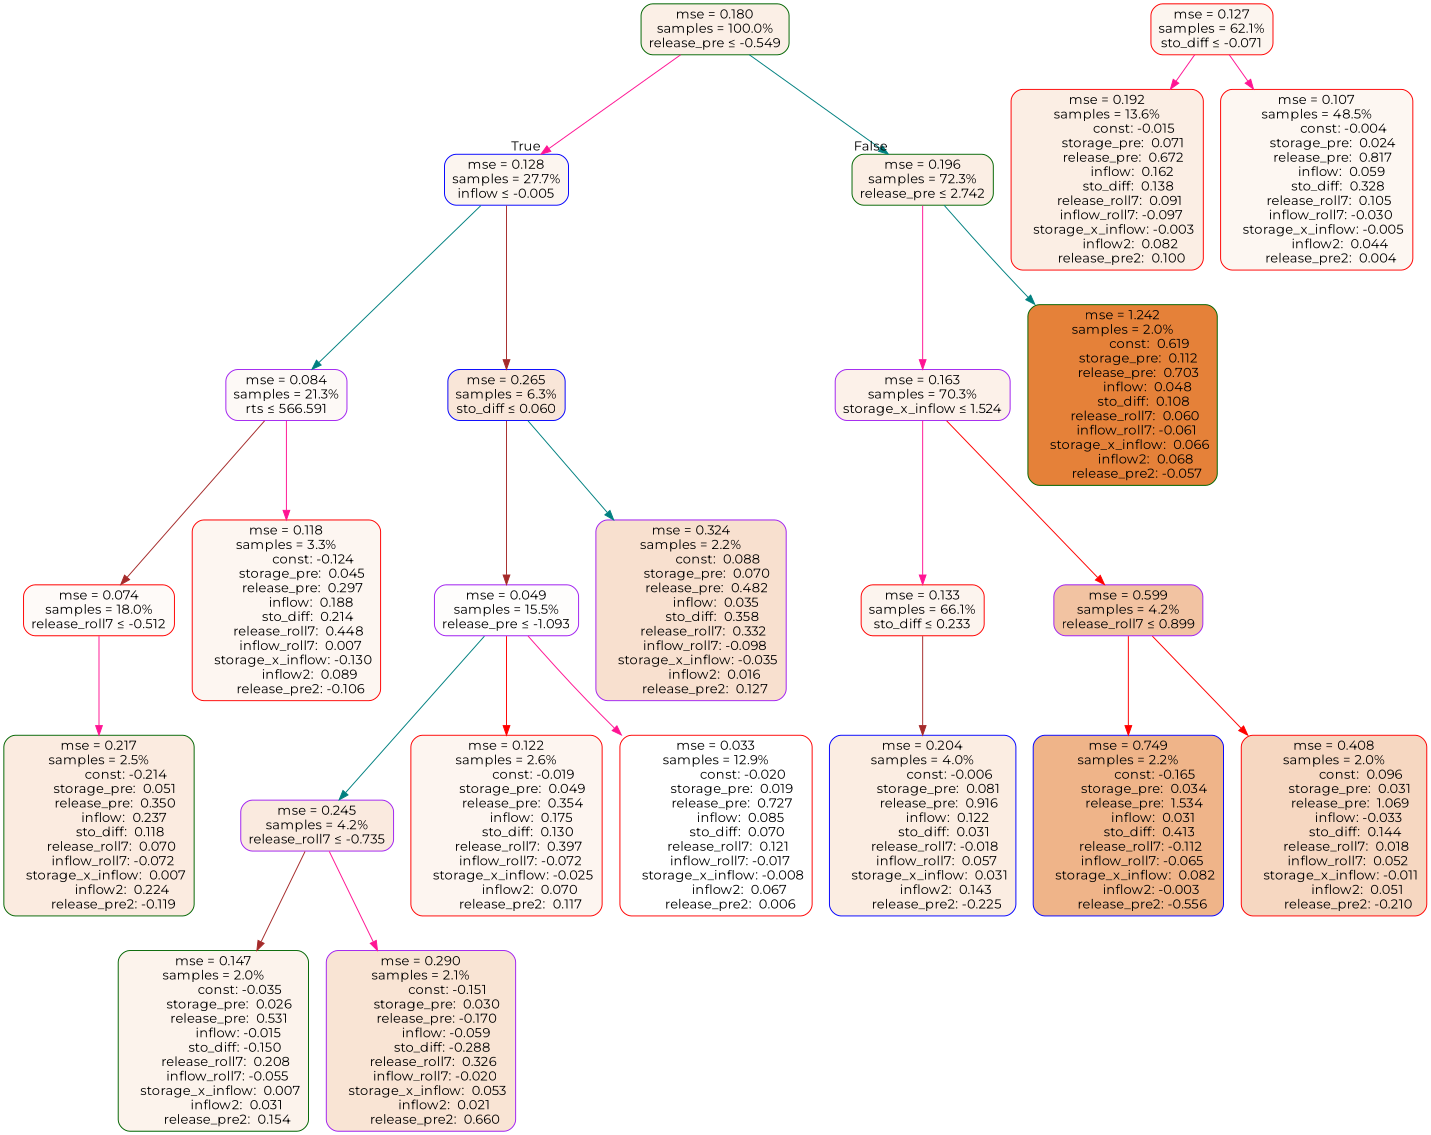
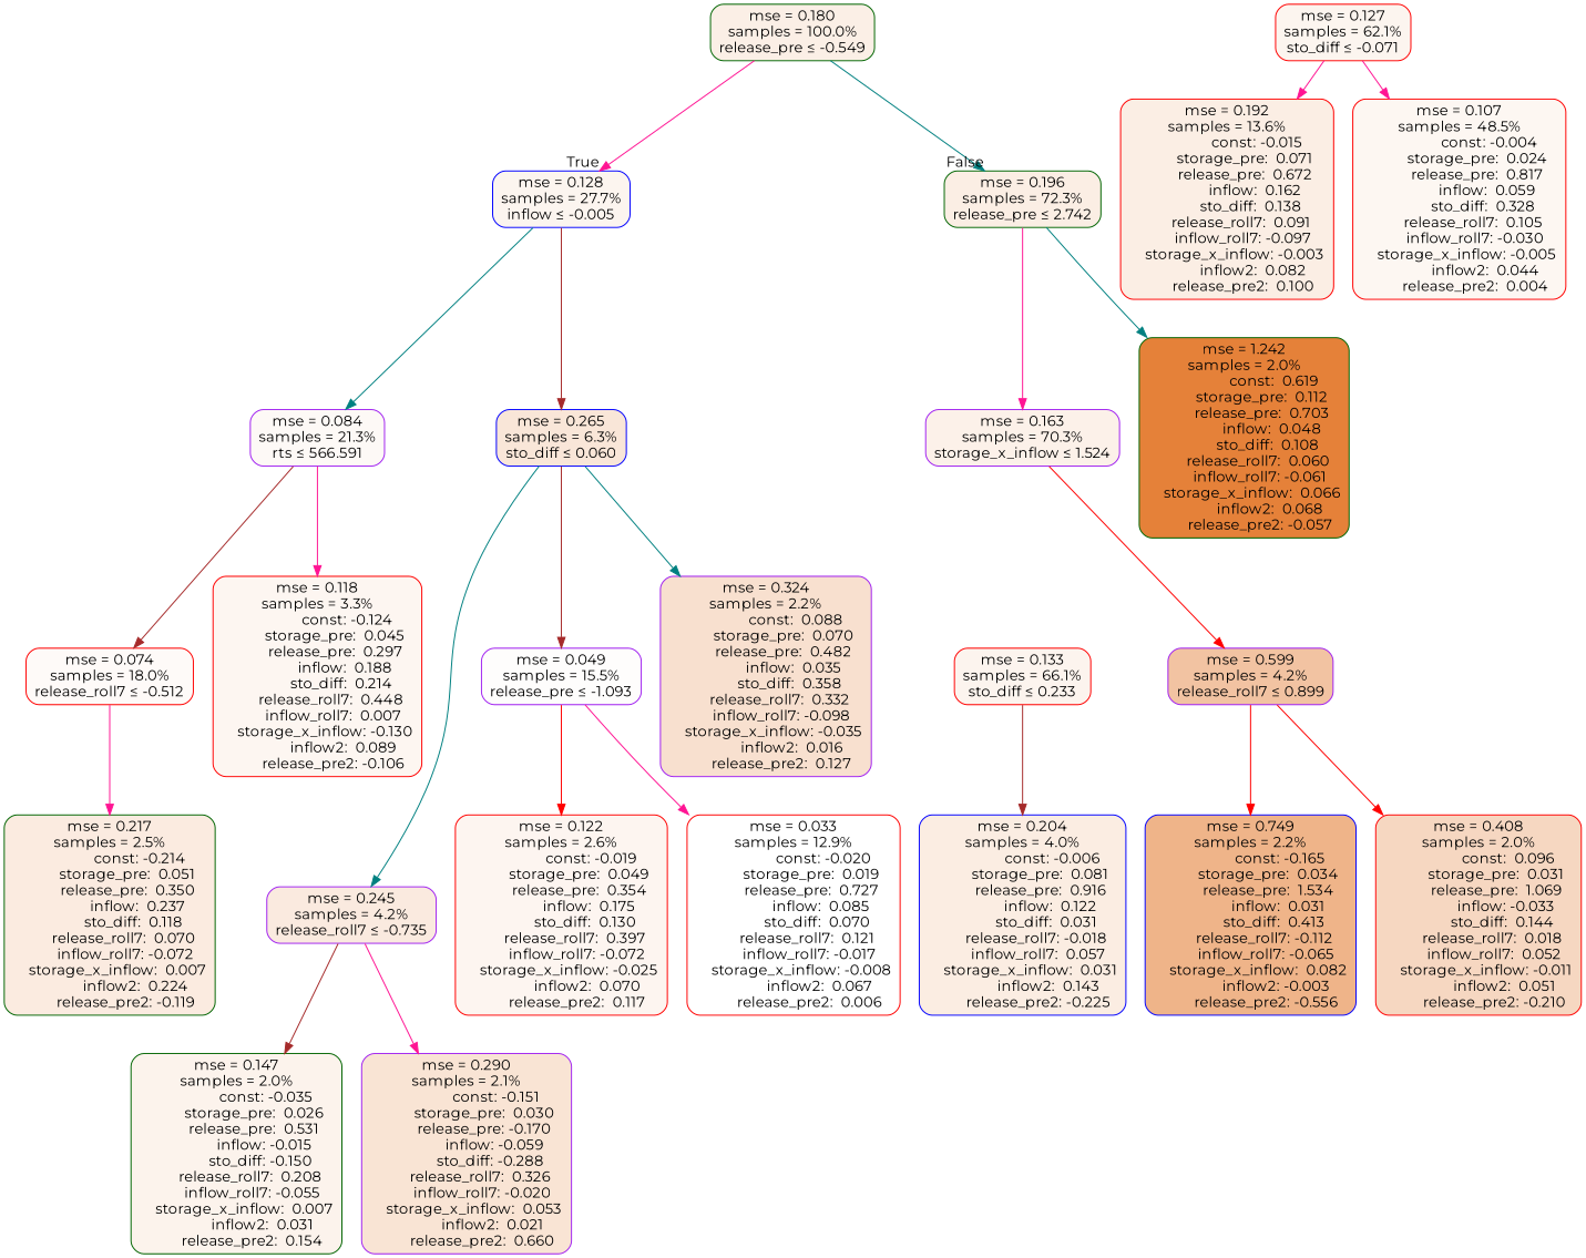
  digraph {
    fontname=Montserrat
    node [color=red fillcolor="#fcf5ef" fontname=Montserrat shape=rectangle style="filled, rounded"]
    edge [color=deeppink fontname=Montserrat]
    n1 [color=darkgreen fillcolor="#fbefe6" label="mse = 0.180\nsamples = 100.0%\nrelease_pre &le; -0.549"]
    n2 [color=blue label="mse = 0.128\nsamples = 27.7%\ninflow &le; -0.005"]
    n3 [color=darkgreen fillcolor="#fbeee4" label="mse = 0.196\nsamples = 72.3%\nrelease_pre &le; 2.742"]
    n4 [color=purple fillcolor="#fdf9f6" label="mse = 0.084\nsamples = 21.3%\nrts &le; 566.591"]
    n5 [color=blue fillcolor="#f9e6d8" label="mse = 0.265\nsamples = 6.3%\nsto_diff &le; 0.060"]
    n6 [color=purple fillcolor="#fcf1e9" label="mse = 0.163\nsamples = 70.3%\nstorage_x_inflow &le; 1.524"]
    n7 [color=darkgreen fillcolor="#e58139" label="mse = 1.242\nsamples = 2.0%\n               const:  0.619\n         storage_pre:  0.112\n         release_pre:  0.703\n              inflow:  0.048\n            sto_diff:  0.108\n       release_roll7:  0.060\n        inflow_roll7: -0.061\n    storage_x_inflow:  0.066\n             inflow2:  0.068\n        release_pre2: -0.057"]
    n8 [fillcolor="#fefaf8" label="mse = 0.074\nsamples = 18.0%\nrelease_roll7 &le; -0.512"]
    n9 [fillcolor="#fdf6f1" label="mse = 0.118\nsamples = 3.3%\n               const: -0.124\n         storage_pre:  0.045\n         release_pre:  0.297\n              inflow:  0.188\n            sto_diff:  0.214\n       release_roll7:  0.448\n        inflow_roll7:  0.007\n    storage_x_inflow: -0.130\n             inflow2:  0.089\n        release_pre2: -0.106"]
    n10 [color=purple fillcolor="#fefdfc" label="mse = 0.049\nsamples = 15.5%\nrelease_pre &le; -1.093"]
    n11 [color=purple fillcolor="#faeadf" label="mse = 0.245\nsamples = 4.2%\nrelease_roll7 &le; -0.735"]
    n12 [color=purple fillcolor="#f8e0cf" label="mse = 0.324\nsamples = 2.2%\n               const:  0.088\n         storage_pre:  0.070\n         release_pre:  0.482\n              inflow:  0.035\n            sto_diff:  0.358\n       release_roll7:  0.332\n        inflow_roll7: -0.098\n    storage_x_inflow: -0.035\n             inflow2:  0.016\n        release_pre2:  0.127"]
    n13 [color=darkgreen fillcolor="#fbebe0" label="mse = 0.217\nsamples = 2.5%\n               const: -0.214\n         storage_pre:  0.051\n         release_pre:  0.350\n              inflow:  0.237\n            sto_diff:  0.118\n       release_roll7:  0.070\n        inflow_roll7: -0.072\n    storage_x_inflow:  0.007\n             inflow2:  0.224\n        release_pre2: -0.119"]
    n14 [fillcolor="#fdf5f0" label="mse = 0.122\nsamples = 2.6%\n               const: -0.019\n         storage_pre:  0.049\n         release_pre:  0.354\n              inflow:  0.175\n            sto_diff:  0.130\n       release_roll7:  0.397\n        inflow_roll7: -0.072\n    storage_x_inflow: -0.025\n             inflow2:  0.070\n        release_pre2:  0.117"]
    n15 [fillcolor="#ffffff" label="mse = 0.033\nsamples = 12.9%\n               const: -0.020\n         storage_pre:  0.019\n         release_pre:  0.727\n              inflow:  0.085\n            sto_diff:  0.070\n       release_roll7:  0.121\n        inflow_roll7: -0.017\n    storage_x_inflow: -0.008\n             inflow2:  0.067\n        release_pre2:  0.006"]
    n16 [color=darkgreen fillcolor="#fcf3ec" label="mse = 0.147\nsamples = 2.0%\n               const: -0.035\n         storage_pre:  0.026\n         release_pre:  0.531\n              inflow: -0.015\n            sto_diff: -0.150\n       release_roll7:  0.208\n        inflow_roll7: -0.055\n    storage_x_inflow:  0.007\n             inflow2:  0.031\n        release_pre2:  0.154"]
    n17 [color=purple fillcolor="#f9e4d4" label="mse = 0.290\nsamples = 2.1%\n               const: -0.151\n         storage_pre:  0.030\n         release_pre: -0.170\n              inflow: -0.059\n            sto_diff: -0.288\n       release_roll7:  0.326\n        inflow_roll7: -0.020\n    storage_x_inflow:  0.053\n             inflow2:  0.021\n        release_pre2:  0.660"]
    n18 [fillcolor="#fcf4ee" label="mse = 0.133\nsamples = 66.1%\nsto_diff &le; 0.233"]
    n19 [color=purple fillcolor="#f2c3a2" label="mse = 0.599\nsamples = 4.2%\nrelease_roll7 &le; 0.899"]
    n20 [color=blue fillcolor="#fbede2" label="mse = 0.204\nsamples = 4.0%\n               const: -0.006\n         storage_pre:  0.081\n         release_pre:  0.916\n              inflow:  0.122\n            sto_diff:  0.031\n       release_roll7: -0.018\n        inflow_roll7:  0.057\n    storage_x_inflow:  0.031\n             inflow2:  0.143\n        release_pre2: -0.225"]
    n21 [color=blue fillcolor="#efb489" label="mse = 0.749\nsamples = 2.2%\n               const: -0.165\n         storage_pre:  0.034\n         release_pre:  1.534\n              inflow:  0.031\n            sto_diff:  0.413\n       release_roll7: -0.112\n        inflow_roll7: -0.065\n    storage_x_inflow:  0.082\n             inflow2: -0.003\n        release_pre2: -0.556"]
    n22 [fillcolor="#f6d7c1" label="mse = 0.408\nsamples = 2.0%\n               const:  0.096\n         storage_pre:  0.031\n         release_pre:  1.069\n              inflow: -0.033\n            sto_diff:  0.144\n       release_roll7:  0.018\n        inflow_roll7:  0.052\n    storage_x_inflow: -0.011\n             inflow2:  0.051\n        release_pre2: -0.210"]
    n23 [label="mse = 0.127\nsamples = 62.1%\nsto_diff &le; -0.071"]
    n24 [fillcolor="#fbeee4" label="mse = 0.192\nsamples = 13.6%\n               const: -0.015\n         storage_pre:  0.071\n         release_pre:  0.672\n              inflow:  0.162\n            sto_diff:  0.138\n       release_roll7:  0.091\n        inflow_roll7: -0.097\n    storage_x_inflow: -0.003\n             inflow2:  0.082\n        release_pre2:  0.100"]
    n25 [fillcolor="#fdf7f2" label="mse = 0.107\nsamples = 48.5%\n               const: -0.004\n         storage_pre:  0.024\n         release_pre:  0.817\n              inflow:  0.059\n            sto_diff:  0.328\n       release_roll7:  0.105\n        inflow_roll7: -0.030\n    storage_x_inflow: -0.005\n             inflow2:  0.044\n        release_pre2:  0.004"]
    n1 -> n2 [headlabel=True labelangle=45 labeldistance=2.5]
    n1 -> n3 [color=teal headlabel=False labelangle=-45 labeldistance=2.5]
    n2 -> n4 [color=teal]
    n2 -> n5 [color=brown]
    n3 -> n6
    n3 -> n7 [color=teal]
    n4 -> n8 [color=brown]
    n4 -> n9
    n5 -> n10 [color=brown]
-   n10 -> n11 [color=teal]
+   n5 -> n11 [color=teal]
    n5 -> n12 [color=teal]
-   n6 -> n18
    n6 -> n19 [color=red]
    n8 -> n13
    n10 -> n14 [color=red]
    n10 -> n15
    n11 -> n16 [color=brown]
    n11 -> n17
    n18 -> n20 [color=brown]
    n19 -> n21 [color=red]
    n19 -> n22 [color=red]
    n23 -> n24
    n23 -> n25
  }
